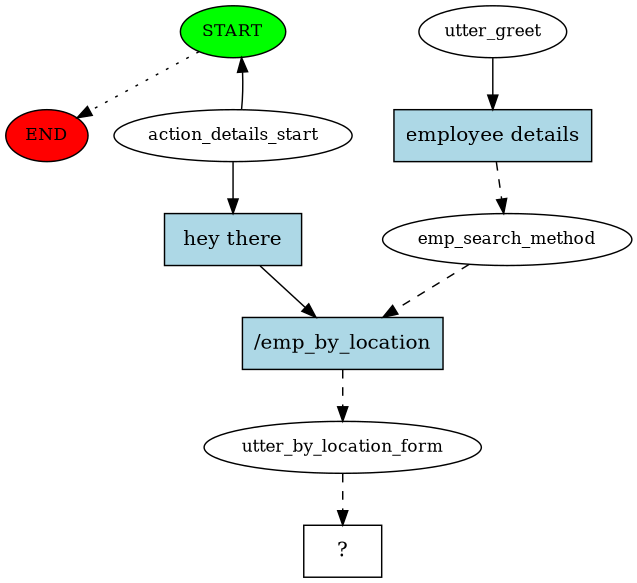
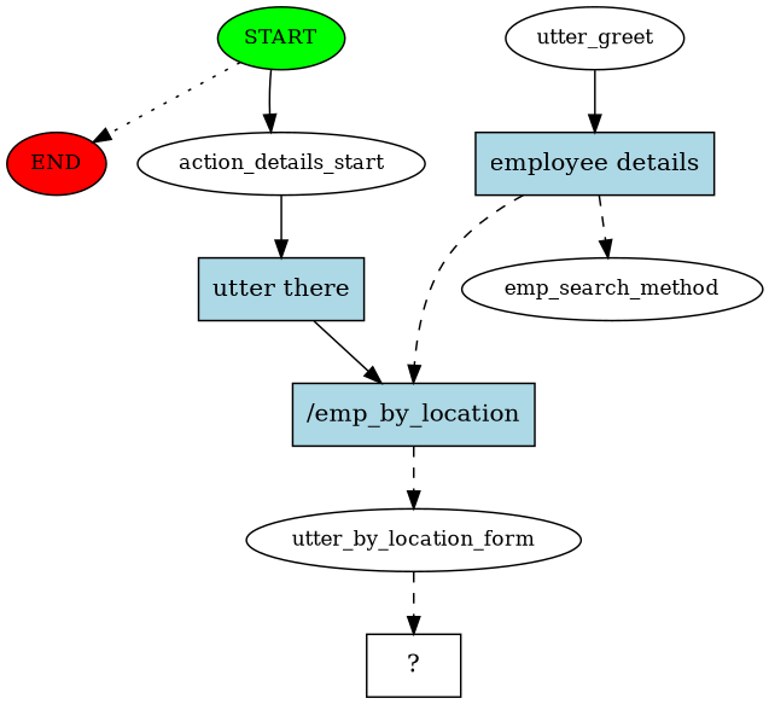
  digraph {
    node [fontsize=12]
    edge [style=solid]
    n1 [fillcolor=green label=START style=filled]
    n2 [fillcolor=red label=END style=filled]
    n3 [label=action_details_start]
-   n4 [fillcolor=lightblue label="hey there" shape=rect style=filled fontsize=""]
+   n4 [fillcolor=lightblue label="utter there" shape=rect style=filled fontsize=""]
    n5 [fillcolor=lightblue label="/emp_by_location" shape=rect style=filled fontsize=""]
    n6 [label=utter_greet]
    n7 [fillcolor=lightblue label="employee details" shape=rect style=filled fontsize=""]
    n8 [label=emp_search_method]
    n9 [label=utter_by_location_form]
    n10 [label="  ?  " shape=rect fontsize=""]
    n1 -> n2 [style=dotted]
-   n3 -> n1
+   n1 -> n3
    n3 -> n4
    n4 -> n5
    n5 -> n9 [style=dashed]
    n6 -> n7
    n7 -> n8 [style=dashed]
-   n8 -> n5 [style=dashed]
+   n7 -> n5 [style=dashed]
    n9 -> n10 [style=dashed]
  }
